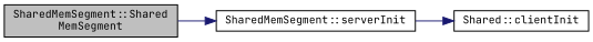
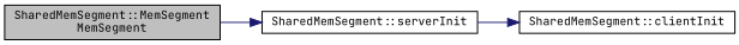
  digraph {
    fontname="JetBrains Mono"
    rankdir=LR
    node [color=black fillcolor=white fontname="JetBrains Mono" fontsize=10 shape=record style=filled]
    edge [color=midnightblue fontname="JetBrains Mono" fontsize=10 labelfontname=Helvetica labelfontsize=10 style=solid]
-   n1 [fillcolor=grey75 fontcolor=black height=0.2 label="SharedMemSegment::Shared\lMemSegment" width=0.4]
+   n1 [fillcolor=grey75 fontcolor=black height=0.2 label="SharedMemSegment::MemSegment\lMemSegment" width=0.4]
    n2 [height=0.2 label="SharedMemSegment::serverInit" width=0.4]
-   n3 [height=0.2 label="Shared::clientInit" width=0.4]
+   n3 [height=0.2 label="SharedMemSegment::clientInit" width=0.4]
    n1 -> n2
    n2 -> n3
  }
